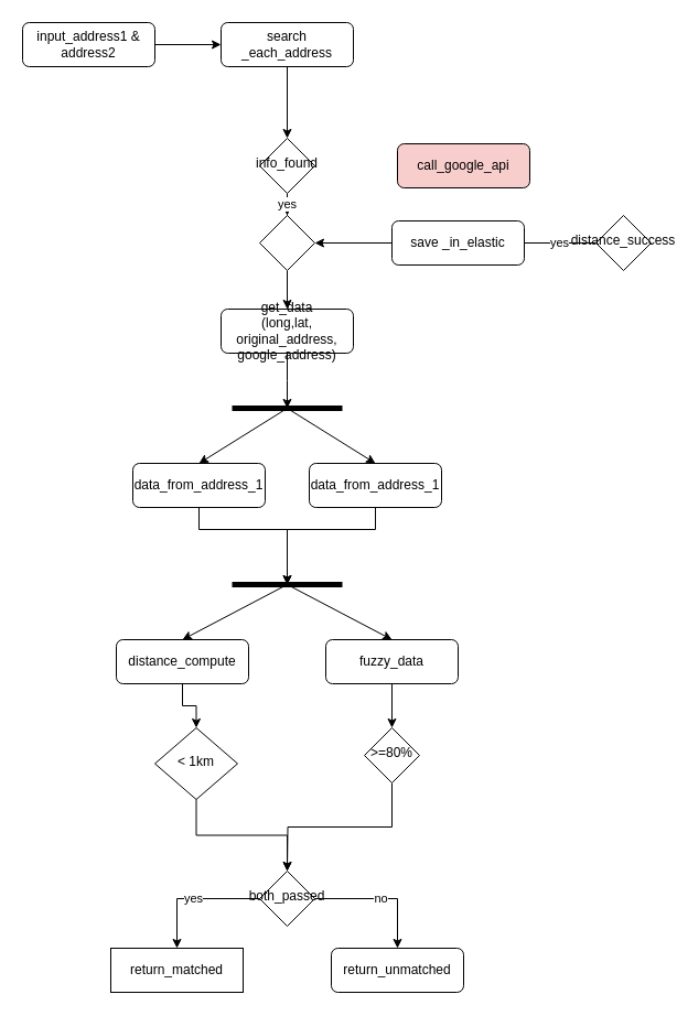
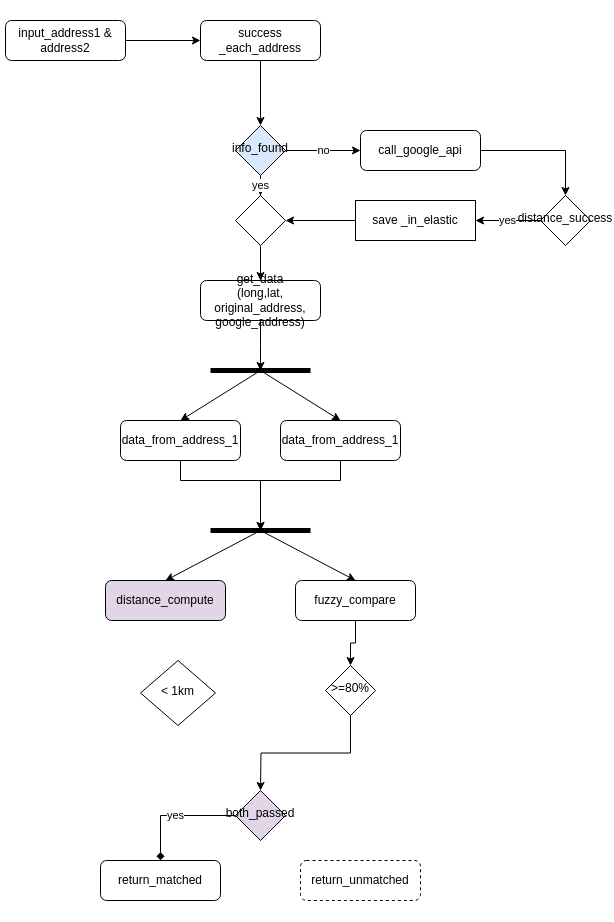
  <mxCell id="0" />
  <mxCell id="1" parent="0" />
  <mxCell id="2" style="edgeStyle=orthogonalEdgeStyle;rounded=0;orthogonalLoop=1;jettySize=auto;html=1;exitX=0.5;exitY=1;exitDx=0;exitDy=0;entryX=0.5;entryY=0;entryDx=0;entryDy=0;" edge="1" parent="1" source="3" target="6"><mxGeometry relative="1" as="geometry" /></mxCell>
- <mxCell id="3" value="search _each_address" style="rounded=1;whiteSpace=wrap;html=1;fontSize=12;glass=0;strokeWidth=1;shadow=0;" parent="1" vertex="1"><mxGeometry x="200" y="20" width="120" height="40" as="geometry" /></mxCell>
+ <mxCell id="3" value="success _each_address" style="rounded=1;whiteSpace=wrap;html=1;fontSize=12;glass=0;strokeWidth=1;shadow=0;" parent="1" vertex="1"><mxGeometry x="200" y="20" width="120" height="40" as="geometry" /></mxCell>
+ <mxCell id="4" value="no" style="edgeStyle=orthogonalEdgeStyle;rounded=0;orthogonalLoop=1;jettySize=auto;html=1;entryX=0;entryY=0.5;entryDx=0;entryDy=0;" edge="1" parent="1" source="6" target="8"><mxGeometry relative="1" as="geometry" /></mxCell>
  <mxCell id="5" value="yes" style="edgeStyle=orthogonalEdgeStyle;rounded=0;orthogonalLoop=1;jettySize=auto;html=1;entryX=0.5;entryY=0;entryDx=0;entryDy=0;" edge="1" parent="1" source="6" target="16"><mxGeometry relative="1" as="geometry" /></mxCell>
- <mxCell id="6" value="info_found" style="rhombus;whiteSpace=wrap;html=1;shadow=0;fontFamily=Helvetica;fontSize=12;align=center;strokeWidth=1;spacing=6;spacingTop=-4;" parent="1" vertex="1"><mxGeometry x="235" y="125" width="50" height="50" as="geometry" /></mxCell>
- <mxCell id="8" value="call_google_api" style="rounded=1;whiteSpace=wrap;html=1;fontSize=12;glass=0;strokeWidth=1;shadow=0;fillColor=#f8cecc;" parent="1" vertex="1"><mxGeometry x="360" y="130" width="120" height="40" as="geometry" /></mxCell>
- <mxCell id="9" value="yes" style="edgeStyle=orthogonalEdgeStyle;rounded=0;orthogonalLoop=1;jettySize=auto;html=1;entryX=1;entryY=0.5;entryDx=0;entryDy=0;endArrow=none;" edge="1" parent="1" source="10" target="14"><mxGeometry relative="1" as="geometry"><mxPoint x="440" y="220" as="targetPoint" /></mxGeometry></mxCell>
+ <mxCell id="6" value="info_found" style="rhombus;whiteSpace=wrap;html=1;shadow=0;fontFamily=Helvetica;fontSize=12;align=center;strokeWidth=1;spacing=6;spacingTop=-4;fillColor=#dae8fc;" parent="1" vertex="1"><mxGeometry x="235" y="125" width="50" height="50" as="geometry" /></mxCell>
+ <mxCell id="7" style="edgeStyle=orthogonalEdgeStyle;rounded=0;orthogonalLoop=1;jettySize=auto;html=1;exitX=1;exitY=0.5;exitDx=0;exitDy=0;entryX=0.5;entryY=0;entryDx=0;entryDy=0;" edge="1" parent="1" source="8" target="10"><mxGeometry relative="1" as="geometry" /></mxCell>
+ <mxCell id="8" value="call_google_api" style="rounded=1;whiteSpace=wrap;html=1;fontSize=12;glass=0;strokeWidth=1;shadow=0;" parent="1" vertex="1"><mxGeometry x="360" y="130" width="120" height="40" as="geometry" /></mxCell>
+ <mxCell id="9" value="yes" style="edgeStyle=orthogonalEdgeStyle;rounded=0;orthogonalLoop=1;jettySize=auto;html=1;entryX=1;entryY=0.5;entryDx=0;entryDy=0;" edge="1" parent="1" source="10" target="14"><mxGeometry relative="1" as="geometry"><mxPoint x="440" y="220" as="targetPoint" /></mxGeometry></mxCell>
  <mxCell id="10" value="distance_success" style="rhombus;whiteSpace=wrap;html=1;shadow=0;fontFamily=Helvetica;fontSize=12;align=center;strokeWidth=1;spacing=6;spacingTop=-4;" vertex="1" parent="1"><mxGeometry x="540" y="195" width="50" height="50" as="geometry" /></mxCell>
  <mxCell id="11" style="edgeStyle=orthogonalEdgeStyle;rounded=0;orthogonalLoop=1;jettySize=auto;html=1;strokeWidth=1;" edge="1" parent="1" source="12"><mxGeometry relative="1" as="geometry"><mxPoint x="260" y="370" as="targetPoint" /></mxGeometry></mxCell>
  <mxCell id="12" value="get_data&lt;br&gt;(long,lat,&lt;br&gt;original_address, google_address)" style="rounded=1;whiteSpace=wrap;html=1;fontSize=12;glass=0;strokeWidth=1;shadow=0;" vertex="1" parent="1"><mxGeometry x="200" y="280" width="120" height="40" as="geometry" /></mxCell>
  <mxCell id="13" style="edgeStyle=orthogonalEdgeStyle;rounded=0;orthogonalLoop=1;jettySize=auto;html=1;exitX=0;exitY=0.5;exitDx=0;exitDy=0;entryX=1;entryY=0.5;entryDx=0;entryDy=0;" edge="1" parent="1" source="14" target="16"><mxGeometry relative="1" as="geometry" /></mxCell>
- <mxCell id="14" value="save _in_elastic" style="rounded=1;whiteSpace=wrap;html=1;fontSize=12;glass=0;strokeWidth=1;shadow=0;" vertex="1" parent="1"><mxGeometry x="355" y="200" width="120" height="40" as="geometry" /></mxCell>
+ <mxCell id="14" value="save _in_elastic" style="whiteSpace=wrap;html=1;fontSize=12;glass=0;strokeWidth=1;shadow=0;rounded=0;" vertex="1" parent="1"><mxGeometry x="355" y="200" width="120" height="40" as="geometry" /></mxCell>
  <mxCell id="15" style="edgeStyle=orthogonalEdgeStyle;rounded=0;orthogonalLoop=1;jettySize=auto;html=1;entryX=0.5;entryY=0;entryDx=0;entryDy=0;" edge="1" parent="1" source="16" target="12"><mxGeometry relative="1" as="geometry" /></mxCell>
  <mxCell id="16" value="" style="rhombus;whiteSpace=wrap;html=1;shadow=0;fontFamily=Helvetica;fontSize=12;align=center;strokeWidth=1;spacing=6;spacingTop=-4;" vertex="1" parent="1"><mxGeometry x="235" y="195" width="50" height="50" as="geometry" /></mxCell>
  <mxCell id="17" style="edgeStyle=orthogonalEdgeStyle;rounded=0;orthogonalLoop=1;jettySize=auto;html=1;strokeWidth=1;" edge="1" parent="1" source="18"><mxGeometry relative="1" as="geometry"><mxPoint x="260" y="530" as="targetPoint" /><Array as="points"><mxPoint x="340" y="480" /><mxPoint x="260" y="480" /></Array></mxGeometry></mxCell>
  <mxCell id="18" value="data_from_address_1" style="rounded=1;whiteSpace=wrap;html=1;fontSize=12;glass=0;strokeWidth=1;shadow=0;" vertex="1" parent="1"><mxGeometry x="280" y="420" width="120" height="40" as="geometry" /></mxCell>
- <mxCell id="19" style="edgeStyle=orthogonalEdgeStyle;rounded=0;orthogonalLoop=1;jettySize=auto;html=1;exitX=0.5;exitY=1;exitDx=0;exitDy=0;entryX=0.5;entryY=0;entryDx=0;entryDy=0;strokeWidth=1;" edge="1" parent="1" source="20" target="38"><mxGeometry relative="1" as="geometry" /></mxCell>
  <mxCell id="20" value="&amp;lt; 1km" style="rhombus;whiteSpace=wrap;html=1;shadow=0;fontFamily=Helvetica;fontSize=12;align=center;strokeWidth=1;spacing=6;spacingTop=-4;" vertex="1" parent="1"><mxGeometry x="140" y="660" width="75" height="65" as="geometry" /></mxCell>
  <mxCell id="21" style="edgeStyle=orthogonalEdgeStyle;rounded=0;orthogonalLoop=1;jettySize=auto;html=1;strokeWidth=1;exitX=0.5;exitY=1;exitDx=0;exitDy=0;" edge="1" parent="1" source="22"><mxGeometry relative="1" as="geometry"><mxPoint x="260" y="530" as="targetPoint" /><Array as="points"><mxPoint x="180" y="480" /><mxPoint x="260" y="480" /></Array></mxGeometry></mxCell>
  <mxCell id="22" value="data_from_address_1" style="rounded=1;whiteSpace=wrap;html=1;fontSize=12;glass=0;strokeWidth=1;shadow=0;" vertex="1" parent="1"><mxGeometry x="120" y="420" width="120" height="40" as="geometry" /></mxCell>
  <mxCell id="23" value="" style="endArrow=none;html=1;strokeWidth=5;" edge="1" parent="1"><mxGeometry width="50" height="50" relative="1" as="geometry"><mxPoint x="210" y="530" as="sourcePoint" /><mxPoint x="310" y="530" as="targetPoint" /></mxGeometry></mxCell>
- <mxCell id="24" style="edgeStyle=orthogonalEdgeStyle;rounded=0;orthogonalLoop=1;jettySize=auto;html=1;entryX=0.5;entryY=0;entryDx=0;entryDy=0;strokeWidth=1;" edge="1" parent="1" source="25" target="20"><mxGeometry relative="1" as="geometry" /></mxCell>
- <mxCell id="25" value="distance_compute" style="rounded=1;whiteSpace=wrap;html=1;fontSize=12;glass=0;strokeWidth=1;shadow=0;" vertex="1" parent="1"><mxGeometry x="105" y="580" width="120" height="40" as="geometry" /></mxCell>
+ <mxCell id="25" value="distance_compute" style="rounded=1;whiteSpace=wrap;html=1;fontSize=12;glass=0;strokeWidth=1;shadow=0;fillColor=#e1d5e7;" vertex="1" parent="1"><mxGeometry x="105" y="580" width="120" height="40" as="geometry" /></mxCell>
  <mxCell id="26" value="" style="endArrow=classic;html=1;strokeWidth=1;entryX=0.5;entryY=0;entryDx=0;entryDy=0;" edge="1" parent="1" target="25"><mxGeometry width="50" height="50" relative="1" as="geometry"><mxPoint x="260" y="530" as="sourcePoint" /><mxPoint x="400" y="610" as="targetPoint" /></mxGeometry></mxCell>
  <mxCell id="27" style="edgeStyle=orthogonalEdgeStyle;rounded=0;orthogonalLoop=1;jettySize=auto;html=1;entryX=0.5;entryY=0;entryDx=0;entryDy=0;strokeWidth=1;" edge="1" parent="1" source="28" target="31"><mxGeometry relative="1" as="geometry" /></mxCell>
- <mxCell id="28" value="fuzzy_data" style="rounded=1;whiteSpace=wrap;html=1;fontSize=12;glass=0;strokeWidth=1;shadow=0;" vertex="1" parent="1"><mxGeometry x="295" y="580" width="120" height="40" as="geometry" /></mxCell>
+ <mxCell id="28" value="fuzzy_compare" style="rounded=1;whiteSpace=wrap;html=1;fontSize=12;glass=0;strokeWidth=1;shadow=0;" vertex="1" parent="1"><mxGeometry x="295" y="580" width="120" height="40" as="geometry" /></mxCell>
  <mxCell id="29" value="" style="endArrow=classic;html=1;strokeWidth=1;entryX=0.5;entryY=0;entryDx=0;entryDy=0;" edge="1" parent="1" target="28"><mxGeometry width="50" height="50" relative="1" as="geometry"><mxPoint x="260" y="530" as="sourcePoint" /><mxPoint x="370" y="540" as="targetPoint" /></mxGeometry></mxCell>
  <mxCell id="30" style="edgeStyle=orthogonalEdgeStyle;rounded=0;orthogonalLoop=1;jettySize=auto;html=1;exitX=0.5;exitY=1;exitDx=0;exitDy=0;strokeWidth=1;" edge="1" parent="1" source="31"><mxGeometry relative="1" as="geometry"><mxPoint x="260" y="790" as="targetPoint" /></mxGeometry></mxCell>
- <mxCell id="31" value="&amp;gt;=80%" style="rhombus;whiteSpace=wrap;html=1;shadow=0;fontFamily=Helvetica;fontSize=12;align=center;strokeWidth=1;spacing=6;spacingTop=-4;" vertex="1" parent="1"><mxGeometry x="330" y="660" width="50" height="50" as="geometry" /></mxCell>
+ <mxCell id="31" value="&amp;gt;=80%" style="rhombus;whiteSpace=wrap;html=1;shadow=0;fontFamily=Helvetica;fontSize=12;align=center;strokeWidth=1;spacing=6;spacingTop=-4;" vertex="1" parent="1"><mxGeometry x="325" y="665" width="50" height="50" as="geometry" /></mxCell>
  <mxCell id="32" value="" style="endArrow=none;html=1;strokeWidth=5;" edge="1" parent="1"><mxGeometry width="50" height="50" relative="1" as="geometry"><mxPoint x="210" y="370" as="sourcePoint" /><mxPoint x="310" y="370" as="targetPoint" /></mxGeometry></mxCell>
  <mxCell id="33" value="" style="endArrow=classic;html=1;strokeWidth=1;entryX=0.5;entryY=0;entryDx=0;entryDy=0;" edge="1" parent="1" target="22"><mxGeometry width="50" height="50" relative="1" as="geometry"><mxPoint x="260" y="370" as="sourcePoint" /><mxPoint x="175" y="590" as="targetPoint" /></mxGeometry></mxCell>
  <mxCell id="34" value="" style="endArrow=classic;html=1;strokeWidth=1;entryX=0.5;entryY=0;entryDx=0;entryDy=0;" edge="1" parent="1" target="18"><mxGeometry width="50" height="50" relative="1" as="geometry"><mxPoint x="260" y="370" as="sourcePoint" /><mxPoint x="190" y="430" as="targetPoint" /></mxGeometry></mxCell>
- <mxCell id="35" value="return_matched" style="whiteSpace=wrap;html=1;fontSize=12;glass=0;strokeWidth=1;shadow=0;rounded=0;" vertex="1" parent="1"><mxGeometry x="100" y="860" width="120" height="40" as="geometry" /></mxCell>
- <mxCell id="36" value="yes" style="edgeStyle=orthogonalEdgeStyle;rounded=0;orthogonalLoop=1;jettySize=auto;html=1;entryX=0.5;entryY=0;entryDx=0;entryDy=0;strokeWidth=1;" edge="1" parent="1" source="38" target="35"><mxGeometry relative="1" as="geometry" /></mxCell>
- <mxCell id="37" value="no" style="edgeStyle=orthogonalEdgeStyle;rounded=0;orthogonalLoop=1;jettySize=auto;html=1;entryX=0.5;entryY=0;entryDx=0;entryDy=0;strokeWidth=1;" edge="1" parent="1" source="38" target="39"><mxGeometry relative="1" as="geometry" /></mxCell>
- <mxCell id="38" value="both_passed" style="rhombus;whiteSpace=wrap;html=1;shadow=0;fontFamily=Helvetica;fontSize=12;align=center;strokeWidth=1;spacing=6;spacingTop=-4;" vertex="1" parent="1"><mxGeometry x="235" y="790" width="50" height="50" as="geometry" /></mxCell>
- <mxCell id="39" value="return_unmatched" style="rounded=1;whiteSpace=wrap;html=1;fontSize=12;glass=0;strokeWidth=1;shadow=0;" vertex="1" parent="1"><mxGeometry x="300" y="860" width="120" height="40" as="geometry" /></mxCell>
+ <mxCell id="35" value="return_matched" style="rounded=1;whiteSpace=wrap;html=1;fontSize=12;glass=0;strokeWidth=1;shadow=0;" vertex="1" parent="1"><mxGeometry x="100" y="860" width="120" height="40" as="geometry" /></mxCell>
+ <mxCell id="36" value="yes" style="edgeStyle=orthogonalEdgeStyle;rounded=0;orthogonalLoop=1;jettySize=auto;html=1;entryX=0.5;entryY=0;entryDx=0;entryDy=0;strokeWidth=1;endArrow=diamond;" edge="1" parent="1" source="38" target="35"><mxGeometry relative="1" as="geometry" /></mxCell>
+ <mxCell id="38" value="both_passed" style="rhombus;whiteSpace=wrap;html=1;shadow=0;fontFamily=Helvetica;fontSize=12;align=center;strokeWidth=1;spacing=6;spacingTop=-4;fillColor=#e1d5e7;" vertex="1" parent="1"><mxGeometry x="235" y="790" width="50" height="50" as="geometry" /></mxCell>
+ <mxCell id="39" value="return_unmatched" style="rounded=1;whiteSpace=wrap;html=1;fontSize=12;glass=0;strokeWidth=1;shadow=0;dashed=1;" vertex="1" parent="1"><mxGeometry x="300" y="860" width="120" height="40" as="geometry" /></mxCell>
  <mxCell id="40" style="edgeStyle=orthogonalEdgeStyle;rounded=0;orthogonalLoop=1;jettySize=auto;html=1;strokeWidth=1;" edge="1" parent="1" source="41" target="3"><mxGeometry relative="1" as="geometry" /></mxCell>
- <mxCell id="41" value="input_address1 &amp;amp; address2" style="rounded=1;whiteSpace=wrap;html=1;fontSize=12;glass=0;strokeWidth=1;shadow=0;" vertex="1" parent="1"><mxGeometry x="20" y="20" width="120" height="40" as="geometry" /></mxCell>
+ <mxCell id="41" value="input_address1 &amp;amp; address2" style="rounded=1;whiteSpace=wrap;html=1;fontSize=12;glass=0;strokeWidth=1;shadow=0;" vertex="1" parent="1"><mxGeometry x="5" y="20" width="120" height="40" as="geometry" /></mxCell>
